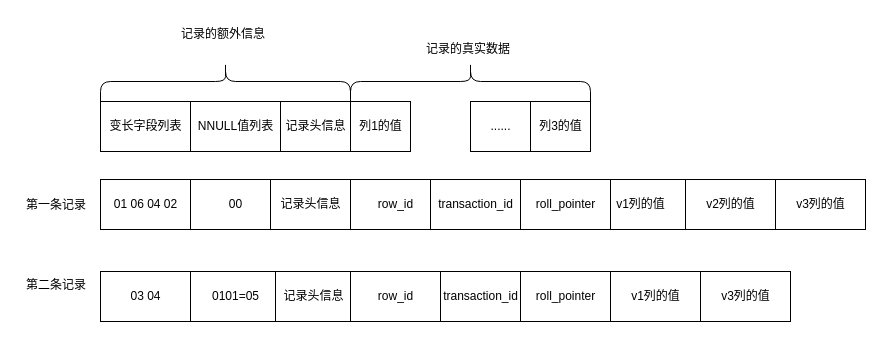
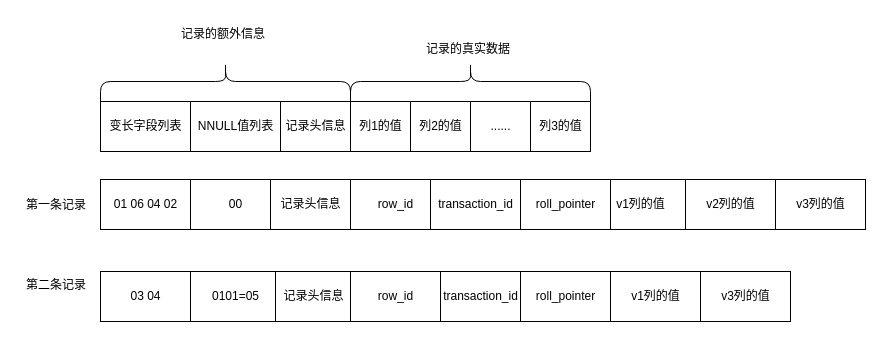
  <mxCell id="0" />
  <mxCell id="1" parent="0" />
  <mxCell id="2" value="&lt;font style=&quot;vertical-align: inherit&quot;&gt;&lt;font style=&quot;vertical-align: inherit&quot;&gt;NNULL值列表&lt;/font&gt;&lt;/font&gt;" style="html=1;" vertex="1" parent="1"><mxGeometry x="190" y="101" width="90" height="50" as="geometry" /></mxCell>
  <mxCell id="3" value="&lt;font style=&quot;vertical-align: inherit&quot;&gt;&lt;font style=&quot;vertical-align: inherit&quot;&gt;&lt;font style=&quot;vertical-align: inherit&quot;&gt;&lt;font style=&quot;vertical-align: inherit&quot;&gt;记录头信息&lt;/font&gt;&lt;/font&gt;&lt;/font&gt;&lt;/font&gt;" style="html=1;" vertex="1" parent="1"><mxGeometry x="280" y="101" width="70" height="50" as="geometry" /></mxCell>
  <mxCell id="4" value="&lt;font style=&quot;vertical-align: inherit&quot;&gt;&lt;font style=&quot;vertical-align: inherit&quot;&gt;变长字段列表&lt;/font&gt;&lt;/font&gt;" style="html=1;direction=west;" vertex="1" parent="1"><mxGeometry x="100" y="101" width="90" height="50" as="geometry" /></mxCell>
  <mxCell id="5" value="&lt;font style=&quot;vertical-align: inherit&quot;&gt;&lt;font style=&quot;vertical-align: inherit&quot;&gt;&lt;font style=&quot;vertical-align: inherit&quot;&gt;&lt;font style=&quot;vertical-align: inherit&quot;&gt;列1的值&lt;/font&gt;&lt;/font&gt;&lt;/font&gt;&lt;/font&gt;" style="html=1;" vertex="1" parent="1"><mxGeometry x="350" y="101" width="60" height="50" as="geometry" /></mxCell>
+ <mxCell id="6" value="&lt;font style=&quot;vertical-align: inherit&quot;&gt;&lt;font style=&quot;vertical-align: inherit&quot;&gt;&lt;font style=&quot;vertical-align: inherit&quot;&gt;&lt;font style=&quot;vertical-align: inherit&quot;&gt;列2的值&lt;/font&gt;&lt;/font&gt;&lt;/font&gt;&lt;/font&gt;" style="html=1;" vertex="1" parent="1"><mxGeometry x="410" y="101" width="60" height="50" as="geometry" /></mxCell>
  <mxCell id="7" value="&lt;font style=&quot;vertical-align: inherit&quot;&gt;&lt;font style=&quot;vertical-align: inherit&quot;&gt;......&lt;/font&gt;&lt;/font&gt;" style="html=1;" vertex="1" parent="1"><mxGeometry x="470" y="101" width="60" height="50" as="geometry" /></mxCell>
  <mxCell id="8" value="&lt;font style=&quot;vertical-align: inherit&quot;&gt;&lt;font style=&quot;vertical-align: inherit&quot;&gt;&lt;font style=&quot;vertical-align: inherit&quot;&gt;&lt;font style=&quot;vertical-align: inherit&quot;&gt;&lt;font style=&quot;vertical-align: inherit&quot;&gt;&lt;font style=&quot;vertical-align: inherit&quot;&gt;列3的值&lt;/font&gt;&lt;/font&gt;&lt;/font&gt;&lt;/font&gt;&lt;/font&gt;&lt;/font&gt;" style="html=1;" vertex="1" parent="1"><mxGeometry x="530" y="101" width="60" height="50" as="geometry" /></mxCell>
  <mxCell id="9" value="第一条记录" style="text;strokeColor=none;fillColor=none;align=left;verticalAlign=top;spacingLeft=4;spacingRight=4;overflow=hidden;rotatable=0;points=[[0,0.5],[1,0.5]];portConstraint=eastwest;" vertex="1" parent="1"><mxGeometry x="20" y="191" width="100" height="26" as="geometry" /></mxCell>
  <mxCell id="10" value="&lt;font style=&quot;vertical-align: inherit&quot;&gt;&lt;font style=&quot;vertical-align: inherit&quot;&gt;00&lt;/font&gt;&lt;/font&gt;" style="html=1;" vertex="1" parent="1"><mxGeometry x="190" y="179" width="90" height="50" as="geometry" /></mxCell>
  <mxCell id="11" value="&lt;font style=&quot;vertical-align: inherit&quot;&gt;&lt;font style=&quot;vertical-align: inherit&quot;&gt;&lt;font style=&quot;vertical-align: inherit&quot;&gt;&lt;font style=&quot;vertical-align: inherit&quot;&gt;记录头信息&lt;/font&gt;&lt;/font&gt;&lt;/font&gt;&lt;/font&gt;" style="html=1;" vertex="1" parent="1"><mxGeometry x="270" y="179" width="80" height="50" as="geometry" /></mxCell>
  <mxCell id="12" value="&lt;font style=&quot;vertical-align: inherit&quot;&gt;&lt;font style=&quot;vertical-align: inherit&quot;&gt;01 06 04 02&lt;/font&gt;&lt;/font&gt;" style="html=1;direction=west;" vertex="1" parent="1"><mxGeometry x="100" y="179" width="90" height="50" as="geometry" /></mxCell>
  <mxCell id="13" value="&lt;font style=&quot;vertical-align: inherit&quot;&gt;&lt;font style=&quot;vertical-align: inherit&quot;&gt;&lt;font style=&quot;vertical-align: inherit&quot;&gt;&lt;font style=&quot;vertical-align: inherit&quot;&gt;row_id&lt;/font&gt;&lt;/font&gt;&lt;/font&gt;&lt;/font&gt;" style="html=1;" vertex="1" parent="1"><mxGeometry x="350" y="179" width="90" height="50" as="geometry" /></mxCell>
  <mxCell id="14" value="transaction_id" style="html=1;" vertex="1" parent="1"><mxGeometry x="430" y="179" width="90" height="50" as="geometry" /></mxCell>
  <mxCell id="15" value="第二条记录" style="text;strokeColor=none;fillColor=none;align=left;verticalAlign=top;spacingLeft=4;spacingRight=4;overflow=hidden;rotatable=0;points=[[0,0.5],[1,0.5]];portConstraint=eastwest;" vertex="1" parent="1"><mxGeometry x="20" y="271" width="100" height="26" as="geometry" /></mxCell>
  <mxCell id="16" value="0101=05" style="html=1;" vertex="1" parent="1"><mxGeometry x="190" y="271" width="90" height="50" as="geometry" /></mxCell>
  <mxCell id="17" value="&lt;font style=&quot;vertical-align: inherit&quot;&gt;&lt;font style=&quot;vertical-align: inherit&quot;&gt;&lt;font style=&quot;vertical-align: inherit&quot;&gt;&lt;font style=&quot;vertical-align: inherit&quot;&gt;记录头信息&lt;/font&gt;&lt;/font&gt;&lt;/font&gt;&lt;/font&gt;" style="html=1;" vertex="1" parent="1"><mxGeometry x="275" y="271" width="75" height="50" as="geometry" /></mxCell>
  <mxCell id="18" value="&lt;font style=&quot;vertical-align: inherit&quot;&gt;&lt;font style=&quot;vertical-align: inherit&quot;&gt;03 04&lt;/font&gt;&lt;/font&gt;" style="html=1;direction=west;" vertex="1" parent="1"><mxGeometry x="100" y="271" width="90" height="50" as="geometry" /></mxCell>
  <mxCell id="19" value="" style="shape=curlyBracket;whiteSpace=wrap;html=1;rounded=1;direction=south;" vertex="1" parent="1"><mxGeometry x="350" y="61" width="240" height="40" as="geometry" /></mxCell>
  <mxCell id="20" value="" style="shape=curlyBracket;whiteSpace=wrap;html=1;rounded=1;direction=south;" vertex="1" parent="1"><mxGeometry x="100" y="61" width="250" height="40" as="geometry" /></mxCell>
  <mxCell id="21" value="记录的额外信息" style="text;strokeColor=none;fillColor=none;align=left;verticalAlign=top;spacingLeft=4;spacingRight=4;overflow=hidden;rotatable=0;points=[[0,0.5],[1,0.5]];portConstraint=eastwest;" vertex="1" parent="1"><mxGeometry x="175" y="20" width="100" height="26" as="geometry" /></mxCell>
  <mxCell id="22" value="记录的真实数据" style="text;strokeColor=none;fillColor=none;align=left;verticalAlign=top;spacingLeft=4;spacingRight=4;overflow=hidden;rotatable=0;points=[[0,0.5],[1,0.5]];portConstraint=eastwest;" vertex="1" parent="1"><mxGeometry x="420" y="35" width="100" height="26" as="geometry" /></mxCell>
  <mxCell id="23" value="v1列的值" style="html=1;" vertex="1" parent="1"><mxGeometry x="595" y="179" width="90" height="50" as="geometry" /></mxCell>
  <mxCell id="24" value="v2列的值" style="html=1;" vertex="1" parent="1"><mxGeometry x="685" y="179" width="90" height="50" as="geometry" /></mxCell>
  <mxCell id="25" value="v3列的值" style="html=1;" vertex="1" parent="1"><mxGeometry x="775" y="179" width="90" height="50" as="geometry" /></mxCell>
  <mxCell id="26" value="&lt;font style=&quot;vertical-align: inherit&quot;&gt;&lt;font style=&quot;vertical-align: inherit&quot;&gt;&lt;font style=&quot;vertical-align: inherit&quot;&gt;&lt;font style=&quot;vertical-align: inherit&quot;&gt;row_id&lt;/font&gt;&lt;/font&gt;&lt;/font&gt;&lt;/font&gt;" style="html=1;" vertex="1" parent="1"><mxGeometry x="350" y="271" width="90" height="50" as="geometry" /></mxCell>
  <mxCell id="27" value="transaction_id" style="html=1;" vertex="1" parent="1"><mxGeometry x="440" y="271" width="80" height="50" as="geometry" /></mxCell>
  <mxCell id="28" value="v1列的值" style="html=1;" vertex="1" parent="1"><mxGeometry x="610" y="271" width="90" height="50" as="geometry" /></mxCell>
  <mxCell id="29" value="v3列的值" style="html=1;" vertex="1" parent="1"><mxGeometry x="700" y="271" width="90" height="50" as="geometry" /></mxCell>
  <mxCell id="30" value="roll_pointer" style="html=1;" vertex="1" parent="1"><mxGeometry x="520" y="179" width="90" height="50" as="geometry" /></mxCell>
  <mxCell id="31" value="roll_pointer" style="html=1;" vertex="1" parent="1"><mxGeometry x="520" y="271" width="90" height="50" as="geometry" /></mxCell>
